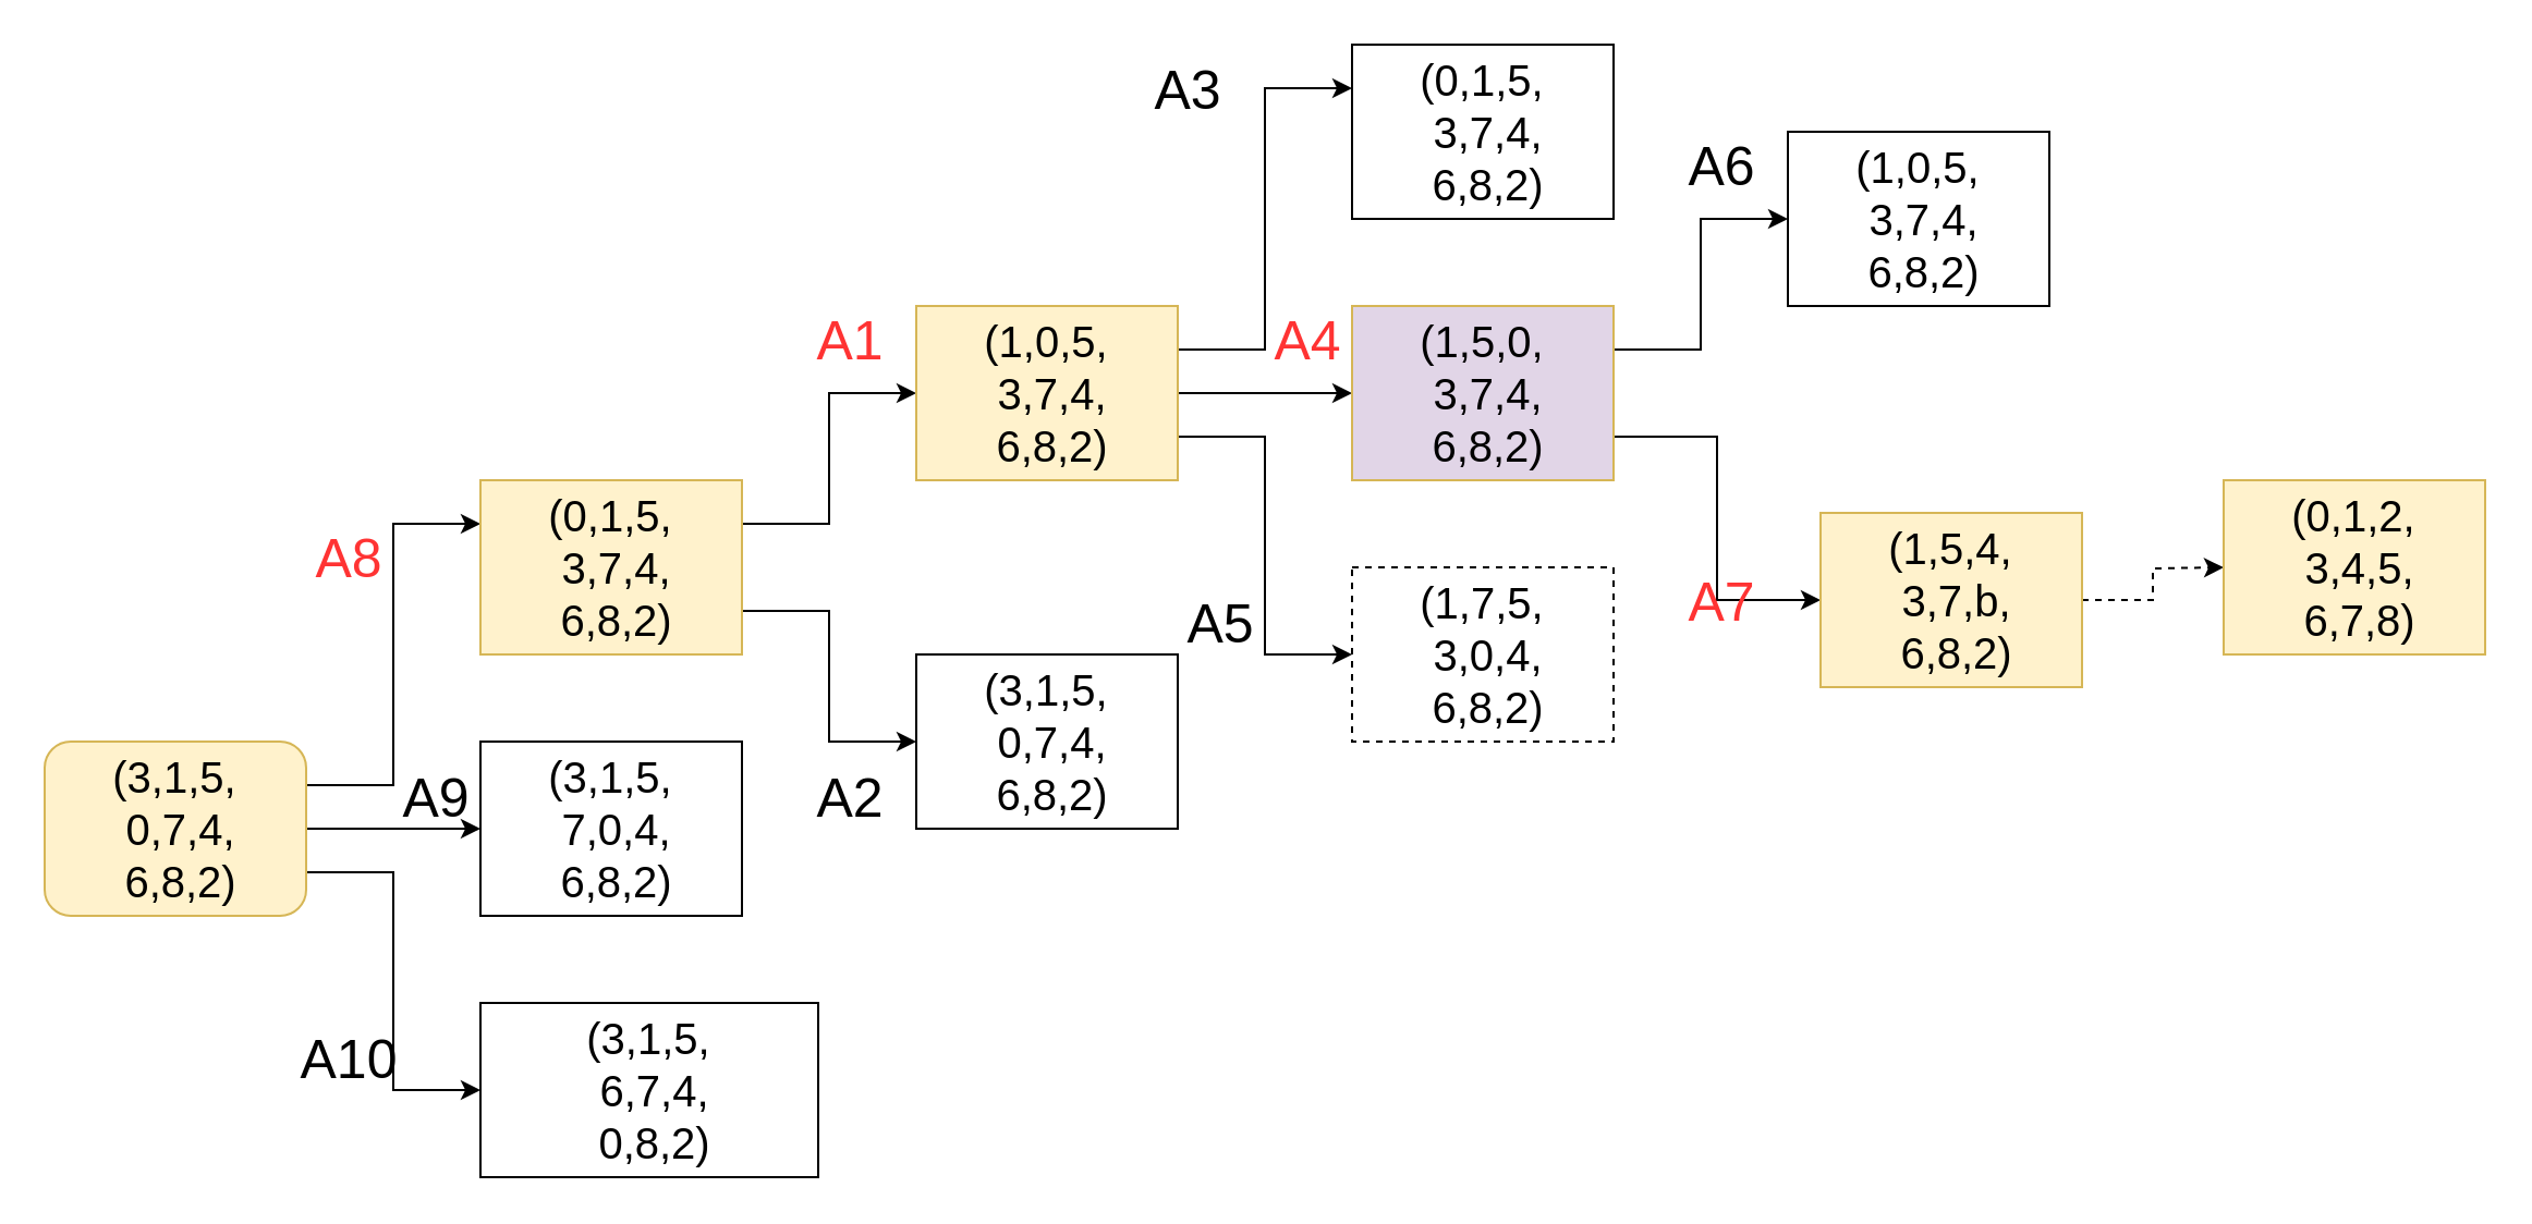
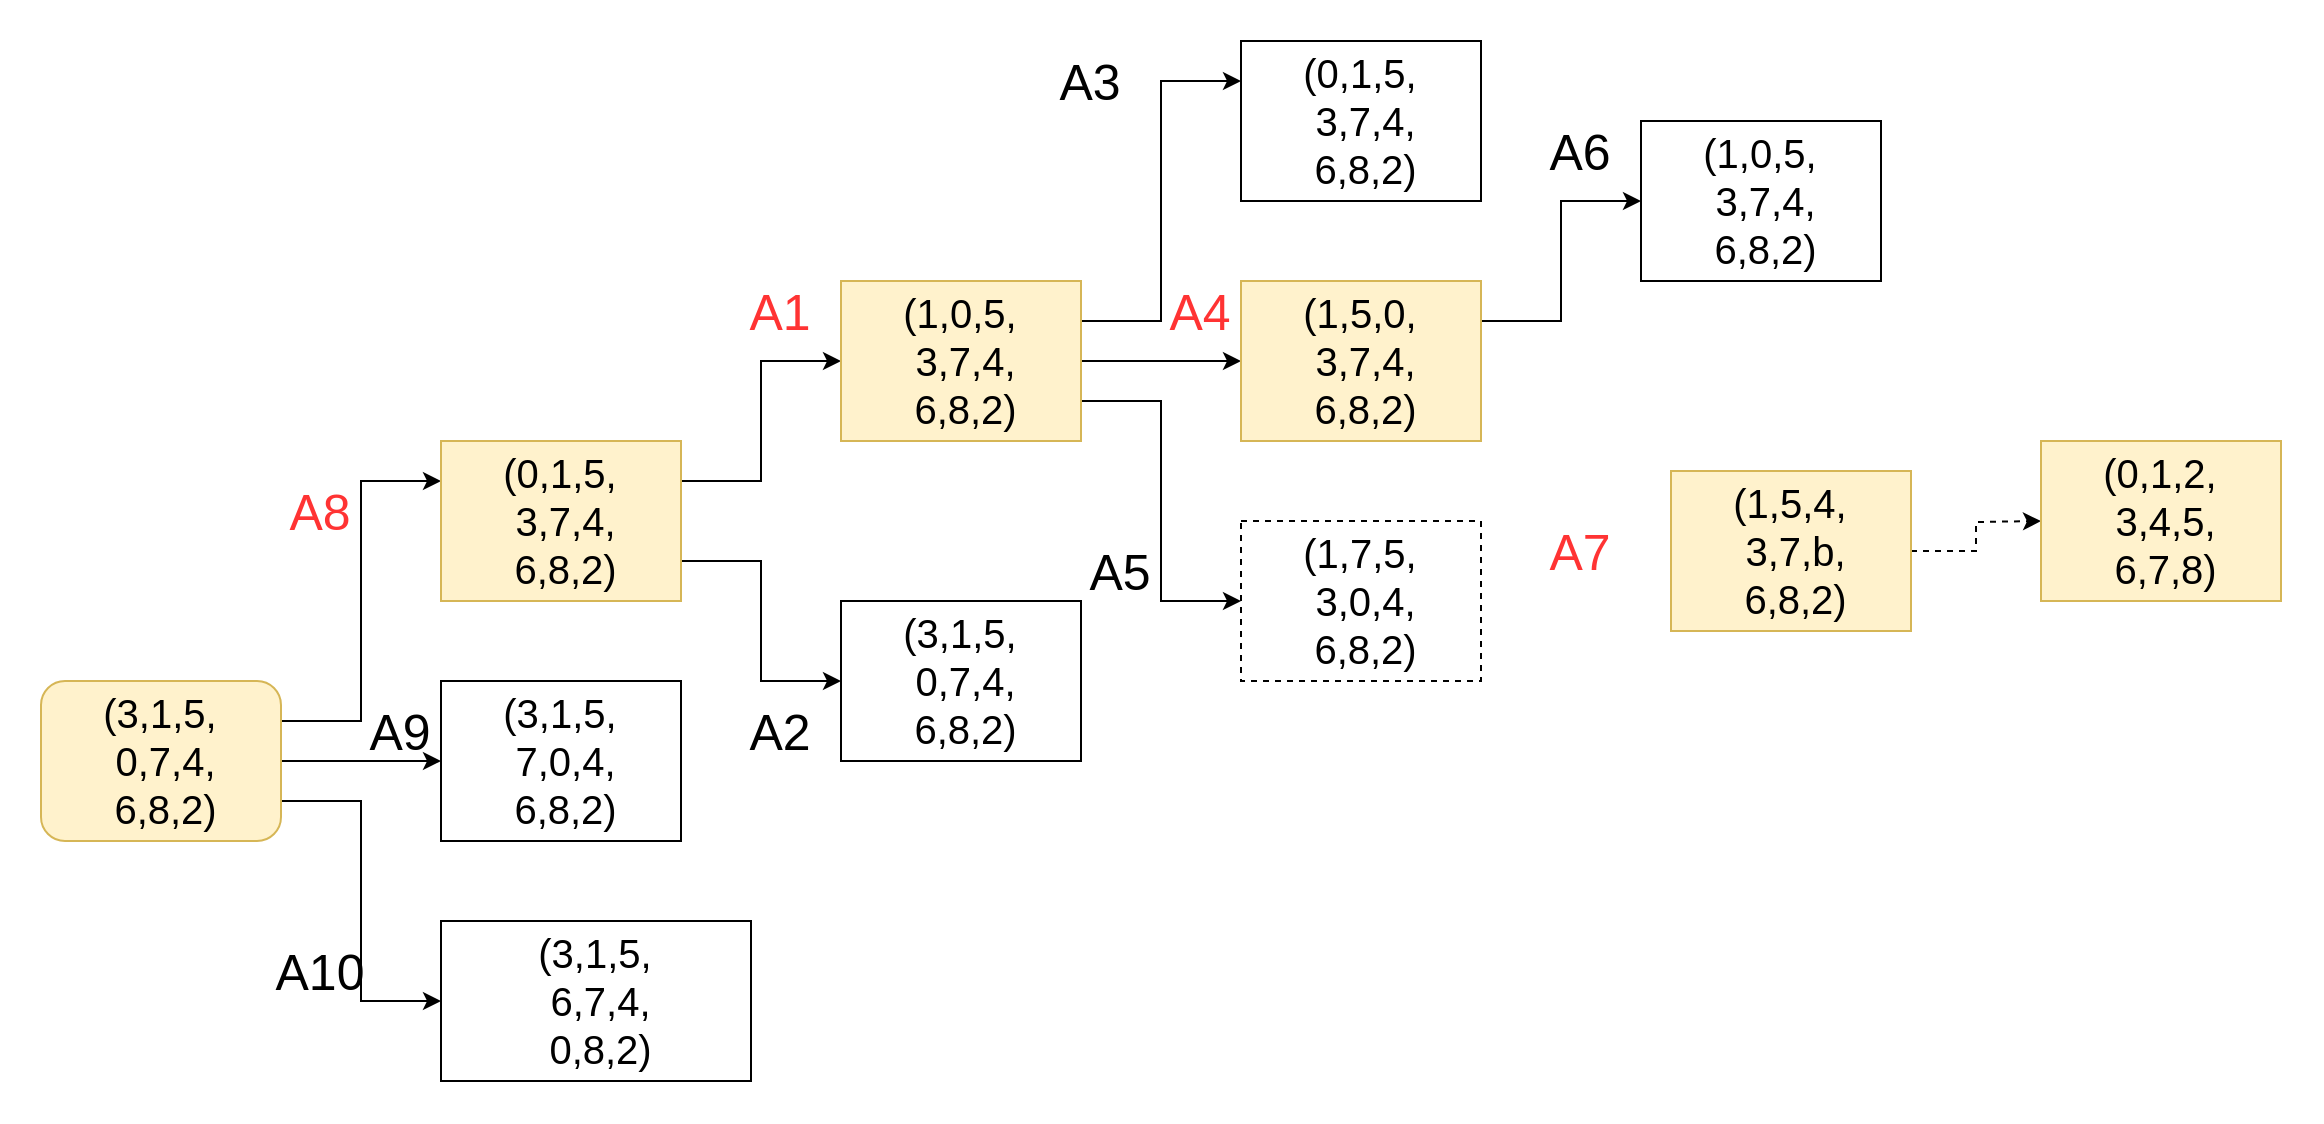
  <mxCell id="0" />
  <mxCell id="1" parent="0" />
  <mxCell id="2" style="edgeStyle=orthogonalEdgeStyle;rounded=0;orthogonalLoop=1;jettySize=auto;html=1;exitX=1;exitY=0.25;exitDx=0;exitDy=0;entryX=0;entryY=0.25;entryDx=0;entryDy=0;fontSize=20;fontColor=#000000;" edge="1" parent="1" source="5" target="10"><mxGeometry relative="1" as="geometry" /></mxCell>
  <mxCell id="3" style="edgeStyle=orthogonalEdgeStyle;rounded=0;orthogonalLoop=1;jettySize=auto;html=1;exitX=1;exitY=0.5;exitDx=0;exitDy=0;entryX=0;entryY=0.5;entryDx=0;entryDy=0;fontSize=20;fontColor=#000000;" edge="1" parent="1" source="5" target="11"><mxGeometry relative="1" as="geometry" /></mxCell>
  <mxCell id="4" style="edgeStyle=orthogonalEdgeStyle;rounded=0;orthogonalLoop=1;jettySize=auto;html=1;exitX=1;exitY=0.75;exitDx=0;exitDy=0;entryX=0;entryY=0.5;entryDx=0;entryDy=0;fontSize=20;fontColor=#000000;" edge="1" parent="1" source="5" target="12"><mxGeometry relative="1" as="geometry" /></mxCell>
  <mxCell id="5" value="(3,1,5,&lt;br style=&quot;font-size: 20px&quot;&gt;&amp;nbsp;0,7,4,&lt;br style=&quot;font-size: 20px&quot;&gt;&amp;nbsp;6,8,2)" style="rounded=1;whiteSpace=wrap;html=1;fontSize=20;fillColor=#fff2cc;strokeColor=#d6b656;" parent="1" vertex="1"><mxGeometry x="20" y="340" width="120" height="80" as="geometry" /></mxCell>
  <mxCell id="6" value="A8" style="text;html=1;strokeColor=none;fillColor=none;align=center;verticalAlign=middle;whiteSpace=wrap;rounded=0;fontSize=25;fontColor=#FF3333;" parent="1" vertex="1"><mxGeometry x="130" y="240" width="60" height="30" as="geometry" /></mxCell>
  <mxCell id="7" value="A9" style="text;html=1;strokeColor=none;fillColor=none;align=center;verticalAlign=middle;whiteSpace=wrap;rounded=0;fontSize=25;" parent="1" vertex="1"><mxGeometry x="170" y="350" width="60" height="30" as="geometry" /></mxCell>
  <mxCell id="8" style="edgeStyle=orthogonalEdgeStyle;rounded=0;orthogonalLoop=1;jettySize=auto;html=1;exitX=1;exitY=0.25;exitDx=0;exitDy=0;fontSize=20;fontColor=#000000;" edge="1" parent="1" source="10" target="16"><mxGeometry relative="1" as="geometry" /></mxCell>
  <mxCell id="9" style="edgeStyle=orthogonalEdgeStyle;rounded=0;orthogonalLoop=1;jettySize=auto;html=1;exitX=1;exitY=0.75;exitDx=0;exitDy=0;entryX=0;entryY=0.5;entryDx=0;entryDy=0;fontSize=20;fontColor=#000000;" edge="1" parent="1" source="10" target="17"><mxGeometry relative="1" as="geometry" /></mxCell>
  <mxCell id="10" value="(0,1,5,&lt;br style=&quot;font-size: 20px&quot;&gt;&amp;nbsp;3,7,4,&lt;br style=&quot;font-size: 20px&quot;&gt;&amp;nbsp;6,8,2)" style="rounded=1;whiteSpace=wrap;html=1;fontSize=20;arcSize=0;fillColor=#fff2cc;strokeColor=#d6b656;" vertex="1" parent="1"><mxGeometry x="220" y="220" width="120" height="80" as="geometry" /></mxCell>
  <mxCell id="11" value="(3,1,5,&lt;br style=&quot;font-size: 20px&quot;&gt;&amp;nbsp;7,0,4,&lt;br style=&quot;font-size: 20px&quot;&gt;&amp;nbsp;6,8,2)" style="rounded=1;whiteSpace=wrap;html=1;fontSize=20;arcSize=0;" vertex="1" parent="1"><mxGeometry x="220" y="340" width="120" height="80" as="geometry" /></mxCell>
  <mxCell id="12" value="(3,1,5,&lt;br style=&quot;font-size: 20px&quot;&gt;&amp;nbsp;6,7,4,&lt;br style=&quot;font-size: 20px&quot;&gt;&amp;nbsp;0,8,2)" style="rounded=1;whiteSpace=wrap;html=1;fontSize=20;arcSize=0;" vertex="1" parent="1"><mxGeometry x="220" y="460" width="155" height="80" as="geometry" /></mxCell>
  <mxCell id="13" style="edgeStyle=orthogonalEdgeStyle;rounded=0;orthogonalLoop=1;jettySize=auto;html=1;exitX=1;exitY=0.25;exitDx=0;exitDy=0;entryX=0;entryY=0.25;entryDx=0;entryDy=0;fontSize=20;fontColor=#000000;" edge="1" parent="1" source="16" target="18"><mxGeometry relative="1" as="geometry" /></mxCell>
  <mxCell id="14" style="edgeStyle=orthogonalEdgeStyle;rounded=0;orthogonalLoop=1;jettySize=auto;html=1;exitX=1;exitY=0.5;exitDx=0;exitDy=0;entryX=0;entryY=0.5;entryDx=0;entryDy=0;fontSize=20;fontColor=#000000;" edge="1" parent="1" source="16" target="21"><mxGeometry relative="1" as="geometry" /></mxCell>
  <mxCell id="15" style="edgeStyle=orthogonalEdgeStyle;rounded=0;orthogonalLoop=1;jettySize=auto;html=1;exitX=1;exitY=0.75;exitDx=0;exitDy=0;entryX=0;entryY=0.5;entryDx=0;entryDy=0;fontSize=20;fontColor=#000000;" edge="1" parent="1" source="16" target="22"><mxGeometry relative="1" as="geometry" /></mxCell>
  <mxCell id="16" value="(1,0,5,&lt;br style=&quot;font-size: 20px&quot;&gt;&amp;nbsp;3,7,4,&lt;br style=&quot;font-size: 20px&quot;&gt;&amp;nbsp;6,8,2)" style="rounded=1;whiteSpace=wrap;html=1;fontSize=20;arcSize=0;fillColor=#fff2cc;strokeColor=#d6b656;" vertex="1" parent="1"><mxGeometry x="420" y="140" width="120" height="80" as="geometry" /></mxCell>
  <mxCell id="17" value="(3,1,5,&lt;br style=&quot;font-size: 20px&quot;&gt;&amp;nbsp;0,7,4,&lt;br style=&quot;font-size: 20px&quot;&gt;&amp;nbsp;6,8,2)" style="rounded=1;whiteSpace=wrap;html=1;fontSize=20;arcSize=0;" vertex="1" parent="1"><mxGeometry x="420" y="300" width="120" height="80" as="geometry" /></mxCell>
  <mxCell id="18" value="(0,1,5,&lt;br style=&quot;font-size: 20px&quot;&gt;&amp;nbsp;3,7,4,&lt;br style=&quot;font-size: 20px&quot;&gt;&amp;nbsp;6,8,2)" style="rounded=1;whiteSpace=wrap;html=1;fontSize=20;arcSize=0;" vertex="1" parent="1"><mxGeometry x="620" y="20" width="120" height="80" as="geometry" /></mxCell>
  <mxCell id="19" style="edgeStyle=orthogonalEdgeStyle;rounded=0;orthogonalLoop=1;jettySize=auto;html=1;exitX=1;exitY=0.25;exitDx=0;exitDy=0;entryX=0;entryY=0.5;entryDx=0;entryDy=0;fontSize=20;fontColor=#000000;" edge="1" parent="1" source="21" target="23"><mxGeometry relative="1" as="geometry" /></mxCell>
- <mxCell id="20" style="edgeStyle=orthogonalEdgeStyle;rounded=0;orthogonalLoop=1;jettySize=auto;html=1;exitX=1;exitY=0.75;exitDx=0;exitDy=0;entryX=0;entryY=0.5;entryDx=0;entryDy=0;fontSize=20;fontColor=#000000;" edge="1" parent="1" source="21" target="25"><mxGeometry relative="1" as="geometry" /></mxCell>
- <mxCell id="21" value="(1,5,0,&lt;br style=&quot;font-size: 20px&quot;&gt;&amp;nbsp;3,7,4,&lt;br style=&quot;font-size: 20px&quot;&gt;&amp;nbsp;6,8,2)" style="rounded=1;whiteSpace=wrap;html=1;fontSize=20;arcSize=0;fillColor=#e1d5e7;strokeColor=#d6b656;" vertex="1" parent="1"><mxGeometry x="620" y="140" width="120" height="80" as="geometry" /></mxCell>
+ <mxCell id="21" value="(1,5,0,&lt;br style=&quot;font-size: 20px&quot;&gt;&amp;nbsp;3,7,4,&lt;br style=&quot;font-size: 20px&quot;&gt;&amp;nbsp;6,8,2)" style="rounded=1;whiteSpace=wrap;html=1;fontSize=20;arcSize=0;fillColor=#fff2cc;strokeColor=#d6b656;" vertex="1" parent="1"><mxGeometry x="620" y="140" width="120" height="80" as="geometry" /></mxCell>
  <mxCell id="22" value="(1,7,5,&lt;br style=&quot;font-size: 20px&quot;&gt;&amp;nbsp;3,0,4,&lt;br style=&quot;font-size: 20px&quot;&gt;&amp;nbsp;6,8,2)" style="rounded=1;whiteSpace=wrap;html=1;fontSize=20;arcSize=0;dashed=1;" vertex="1" parent="1"><mxGeometry x="620" y="260" width="120" height="80" as="geometry" /></mxCell>
  <mxCell id="23" value="(1,0,5,&lt;br style=&quot;font-size: 20px&quot;&gt;&amp;nbsp;3,7,4,&lt;br style=&quot;font-size: 20px&quot;&gt;&amp;nbsp;6,8,2)" style="rounded=1;whiteSpace=wrap;html=1;fontSize=20;arcSize=0;" vertex="1" parent="1"><mxGeometry x="820" y="60" width="120" height="80" as="geometry" /></mxCell>
  <mxCell id="24" style="edgeStyle=orthogonalEdgeStyle;rounded=0;orthogonalLoop=1;jettySize=auto;html=1;exitX=1;exitY=0.5;exitDx=0;exitDy=0;fontSize=20;fontColor=#000000;dashed=1;" edge="1" parent="1" source="25"><mxGeometry relative="1" as="geometry"><mxPoint x="1020" y="260" as="targetPoint" /></mxGeometry></mxCell>
  <mxCell id="25" value="(1,5,4,&lt;br style=&quot;font-size: 20px&quot;&gt;&amp;nbsp;3,7,b,&lt;br style=&quot;font-size: 20px&quot;&gt;&amp;nbsp;6,8,2)" style="rounded=1;whiteSpace=wrap;html=1;fontSize=20;arcSize=0;fillColor=#fff2cc;strokeColor=#d6b656;" vertex="1" parent="1"><mxGeometry x="835" y="235" width="120" height="80" as="geometry" /></mxCell>
  <mxCell id="26" value="A10" style="text;html=1;strokeColor=none;fillColor=none;align=center;verticalAlign=middle;whiteSpace=wrap;rounded=0;fontSize=25;" vertex="1" parent="1"><mxGeometry x="130" y="470" width="60" height="30" as="geometry" /></mxCell>
  <mxCell id="27" value="A1" style="text;html=1;strokeColor=none;fillColor=none;align=center;verticalAlign=middle;whiteSpace=wrap;rounded=0;fontSize=25;fontColor=#FF3333;" vertex="1" parent="1"><mxGeometry x="360" y="140" width="60" height="30" as="geometry" /></mxCell>
  <mxCell id="28" value="A2" style="text;html=1;strokeColor=none;fillColor=none;align=center;verticalAlign=middle;whiteSpace=wrap;rounded=0;fontSize=25;fontColor=#000000;" vertex="1" parent="1"><mxGeometry x="360" y="350" width="60" height="30" as="geometry" /></mxCell>
  <mxCell id="29" value="A3" style="text;html=1;strokeColor=none;fillColor=none;align=center;verticalAlign=middle;whiteSpace=wrap;rounded=0;fontSize=25;fontColor=#000000;" vertex="1" parent="1"><mxGeometry x="515" y="25" width="60" height="30" as="geometry" /></mxCell>
  <mxCell id="30" value="A4" style="text;html=1;strokeColor=none;fillColor=none;align=center;verticalAlign=middle;whiteSpace=wrap;rounded=0;fontSize=25;fontColor=#FF3333;" vertex="1" parent="1"><mxGeometry x="570" y="140" width="60" height="30" as="geometry" /></mxCell>
  <mxCell id="31" value="A5" style="text;html=1;strokeColor=none;fillColor=none;align=center;verticalAlign=middle;whiteSpace=wrap;rounded=0;fontSize=25;fontColor=#000000;" vertex="1" parent="1"><mxGeometry x="530" y="270" width="60" height="30" as="geometry" /></mxCell>
  <mxCell id="32" value="A6" style="text;html=1;strokeColor=none;fillColor=none;align=center;verticalAlign=middle;whiteSpace=wrap;rounded=0;fontSize=25;fontColor=#000000;" vertex="1" parent="1"><mxGeometry x="760" y="60" width="60" height="30" as="geometry" /></mxCell>
  <mxCell id="33" value="A7" style="text;html=1;strokeColor=none;fillColor=none;align=center;verticalAlign=middle;whiteSpace=wrap;rounded=0;fontSize=25;fontColor=#FF3333;" vertex="1" parent="1"><mxGeometry x="760" y="260" width="60" height="30" as="geometry" /></mxCell>
  <mxCell id="34" value="(0,1,2,&lt;br style=&quot;font-size: 20px&quot;&gt;&amp;nbsp;3,4,5,&lt;br style=&quot;font-size: 20px&quot;&gt;&amp;nbsp;6,7,8)" style="rounded=1;whiteSpace=wrap;html=1;fontSize=20;arcSize=0;fillColor=#fff2cc;strokeColor=#d6b656;" vertex="1" parent="1"><mxGeometry x="1020" y="220" width="120" height="80" as="geometry" /></mxCell>
